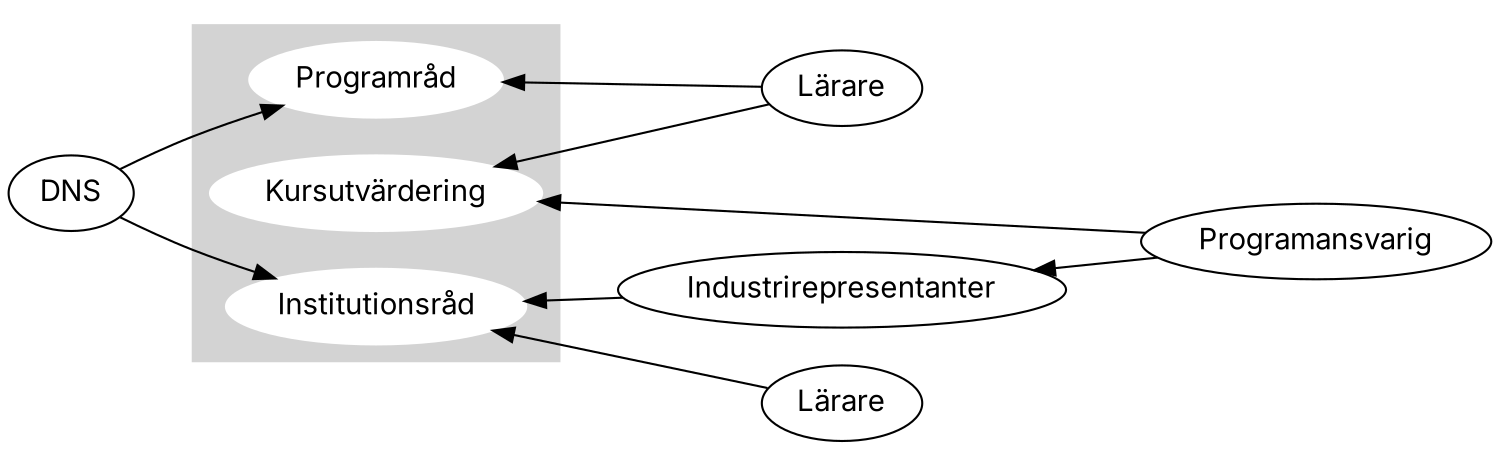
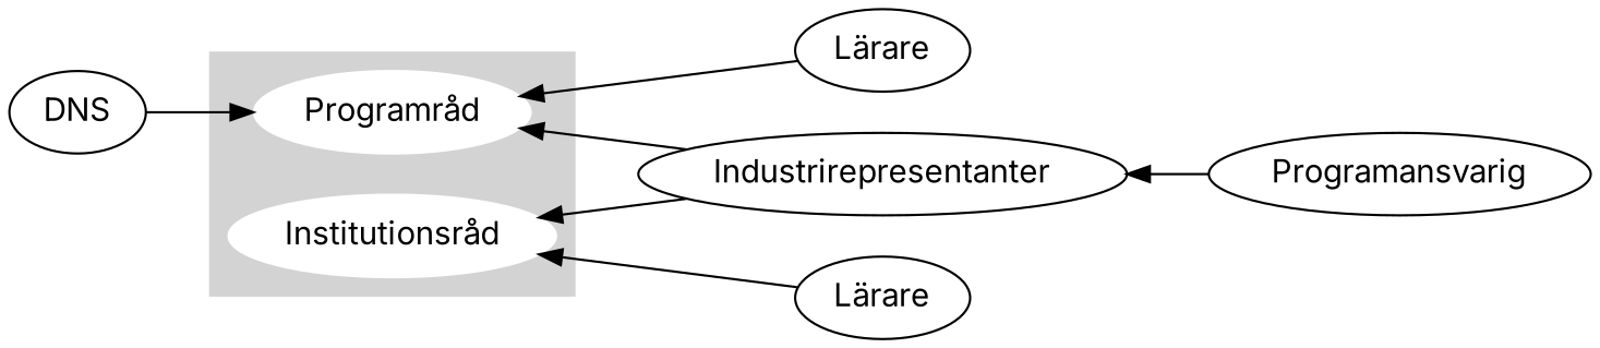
  digraph {
    fontname=Inter
    rankdir=LR
    node [fontname=Inter]
    edge [fontname=Inter dir=back]
-   "Kursutvärdering" [color=white group=branches style=filled]
    "Programråd" [color=white group=branches style=filled]
    "Institutionsråd" [color=white group=branches style=filled]
    "Lärare"
    Programansvarig
    Industrirepresentanter
    n7 [label="Lärare"]
    DNS
    subgraph cluster_1 {
      color=lightgrey
      style=filled
-     "Kursutvärdering"
      "Programråd"
      "Institutionsråd"
    }
-   "Kursutvärdering" -> "Programråd" [constraint=false style=invis weight=1000 dir=""]
-   "Kursutvärdering" -> "Lärare"
-   "Kursutvärdering" -> Programansvarig
    "Programråd" -> "Institutionsråd" [constraint=false style=invis weight=1000 dir=""]
    "Programråd" -> "Lärare"
+   "Programråd" -> Industrirepresentanter
    "Institutionsråd" -> Industrirepresentanter
    "Institutionsråd" -> n7
    Industrirepresentanter -> Programansvarig
    DNS -> "Programråd" [dir=""]
-   DNS -> "Institutionsråd" [dir=""]
  }
